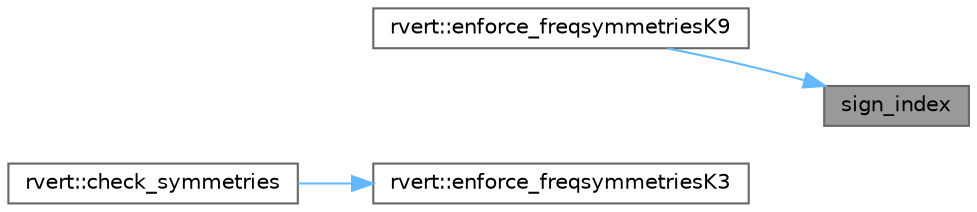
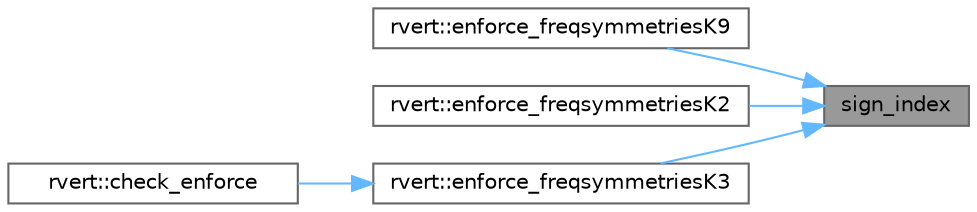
  digraph {
    rankdir=RL
    node [color=grey40 fillcolor=white fontname=Helvetica fontsize=10 shape=box style=filled]
    edge [color=steelblue1 dir=back fontname=Helvetica fontsize=10 labelfontname=Helvetica labelfontsize=10 style=solid]
    n1 [color=gray40 fillcolor=grey60 fontcolor=black height=0.2 label=sign_index width=0.4]
    n2 [height=0.2 label="rvert::enforce_freqsymmetriesK9" width=0.4]
+   n3 [height=0.2 label="rvert::enforce_freqsymmetriesK2" width=0.4]
    n4 [height=0.2 label="rvert::enforce_freqsymmetriesK3" width=0.4]
-   n5 [height=0.2 label="rvert::check_symmetries" width=0.4]
+   n5 [height=0.2 label="rvert::check_enforce" width=0.4]
    n1 -> n2
+   n1 -> n3
+   n1 -> n4
    n4 -> n5
  }
